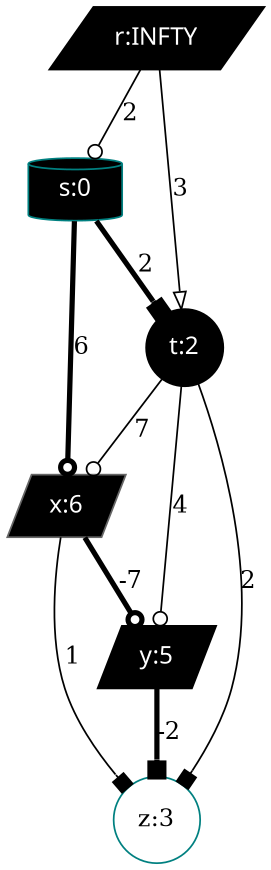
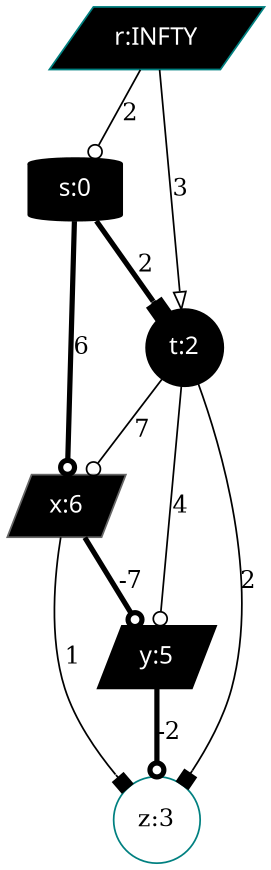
  digraph {
    node [color=black fillcolor=black fontcolor=white fontname="time-bold" shape=parallelogram style=filled]
    edge [arrowhead=odot penwidth=1]
-   n1 [label="r:INFTY"]
-   n2 [color=teal label="s:0" shape=cylinder]
+   n1 [color=teal label="r:INFTY"]
+   n2 [label="s:0" shape=cylinder]
    n3 [label="t:2" shape=circle]
    n4 [color=gray40 label="x:6"]
    n5 [label="y:5"]
    n6 [color=teal label="z:3" shape=circle fillcolor="" fontcolor="" fontname="" style=""]
    n1 -> n2 [label=2]
    n1 -> n3 [arrowhead=onormal label=3]
    n2 -> n3 [arrowhead=box label=2 penwidth=3]
    n2 -> n4 [label=6 penwidth=3]
    n3 -> n4 [label=7]
    n3 -> n5 [label=4]
    n3 -> n6 [arrowhead=box label=2]
    n4 -> n5 [label=-7 penwidth=3]
    n4 -> n6 [arrowhead=box label=1]
-   n5 -> n6 [arrowhead=box label=-2 penwidth=3]
+   n5 -> n6 [label=-2 penwidth=3]
  }
